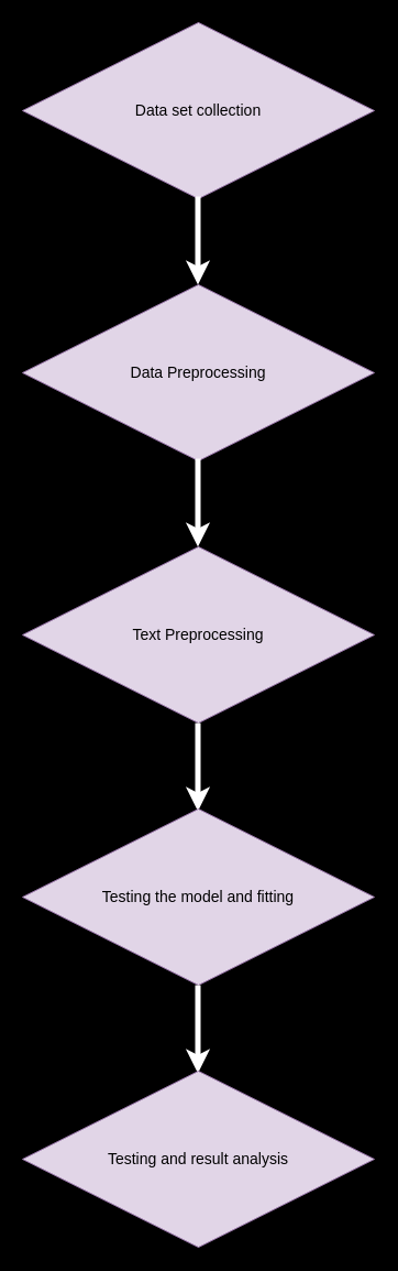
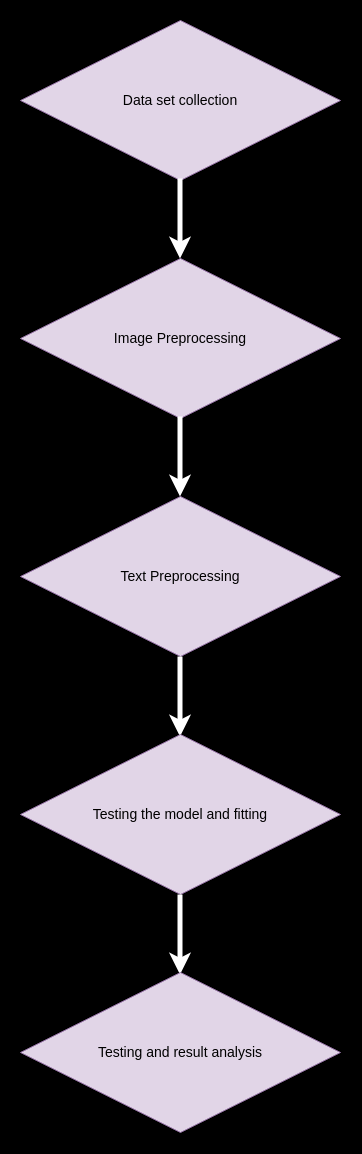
  <mxCell id="0" />
  <mxCell id="1" parent="0" />
  <mxCell id="2" value="&lt;font style=&quot;font-size: 14px;&quot;&gt;Data set collection&lt;/font&gt;" style="rhombus;whiteSpace=wrap;html=1;fillColor=#e1d5e7;strokeColor=#9673a6;" vertex="1" parent="1"><mxGeometry x="20" y="20" width="320" height="160" as="geometry" /></mxCell>
  <mxCell id="3" value="" style="endArrow=classic;html=1;rounded=0;strokeColor=#FFFFFF;strokeWidth=5;" edge="1" parent="1"><mxGeometry width="50" height="50" relative="1" as="geometry"><mxPoint x="179.5" y="178" as="sourcePoint" /><mxPoint x="179.5" y="258" as="targetPoint" /></mxGeometry></mxCell>
- <mxCell id="4" value="&lt;font style=&quot;font-size: 14px;&quot;&gt;Data Preprocessing&lt;/font&gt;" style="rhombus;whiteSpace=wrap;html=1;fillColor=#e1d5e7;strokeColor=#9673a6;" vertex="1" parent="1"><mxGeometry x="20" y="258" width="320" height="160" as="geometry" /></mxCell>
+ <mxCell id="4" value="&lt;font style=&quot;font-size: 14px;&quot;&gt;Image Preprocessing&lt;/font&gt;" style="rhombus;whiteSpace=wrap;html=1;fillColor=#e1d5e7;strokeColor=#9673a6;" vertex="1" parent="1"><mxGeometry x="20" y="258" width="320" height="160" as="geometry" /></mxCell>
  <mxCell id="5" value="" style="endArrow=classic;html=1;rounded=0;strokeColor=#FFFFFF;strokeWidth=5;" edge="1" parent="1"><mxGeometry width="50" height="50" relative="1" as="geometry"><mxPoint x="179.5" y="416" as="sourcePoint" /><mxPoint x="179.5" y="496" as="targetPoint" /></mxGeometry></mxCell>
  <mxCell id="6" value="&lt;font style=&quot;font-size: 14px;&quot;&gt;Text Preprocessing&lt;/font&gt;" style="rhombus;whiteSpace=wrap;html=1;fillColor=#e1d5e7;strokeColor=#9673a6;" vertex="1" parent="1"><mxGeometry x="20" y="496" width="320" height="160" as="geometry" /></mxCell>
  <mxCell id="7" value="" style="endArrow=classic;html=1;rounded=0;strokeColor=#FFFFFF;strokeWidth=5;" edge="1" parent="1"><mxGeometry width="50" height="50" relative="1" as="geometry"><mxPoint x="179.5" y="656" as="sourcePoint" /><mxPoint x="179.5" y="736" as="targetPoint" /></mxGeometry></mxCell>
  <mxCell id="8" value="&lt;font style=&quot;font-size: 14px;&quot;&gt;Testing the model and fitting&lt;/font&gt;" style="rhombus;whiteSpace=wrap;html=1;fillColor=#e1d5e7;strokeColor=#9673a6;" vertex="1" parent="1"><mxGeometry x="20" y="734" width="320" height="160" as="geometry" /></mxCell>
  <mxCell id="9" value="" style="endArrow=classic;html=1;rounded=0;strokeColor=#FFFFFF;strokeWidth=5;" edge="1" parent="1"><mxGeometry width="50" height="50" relative="1" as="geometry"><mxPoint x="179.5" y="894" as="sourcePoint" /><mxPoint x="179.5" y="974" as="targetPoint" /></mxGeometry></mxCell>
  <mxCell id="10" value="&lt;font style=&quot;font-size: 14px;&quot;&gt;Testing and result analysis&lt;/font&gt;" style="rhombus;whiteSpace=wrap;html=1;fillColor=#e1d5e7;strokeColor=#9673a6;" vertex="1" parent="1"><mxGeometry x="20" y="972" width="320" height="160" as="geometry" /></mxCell>
